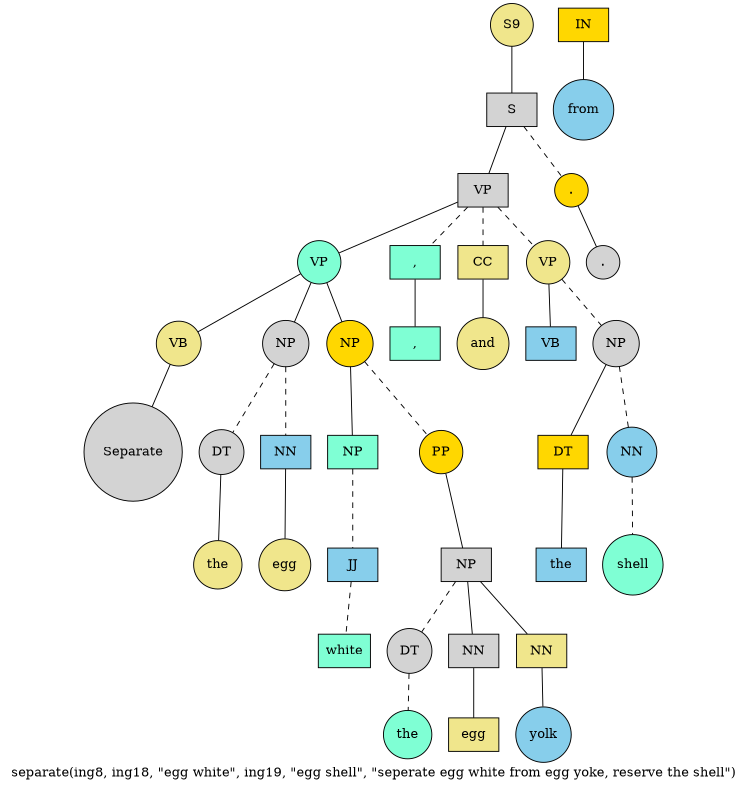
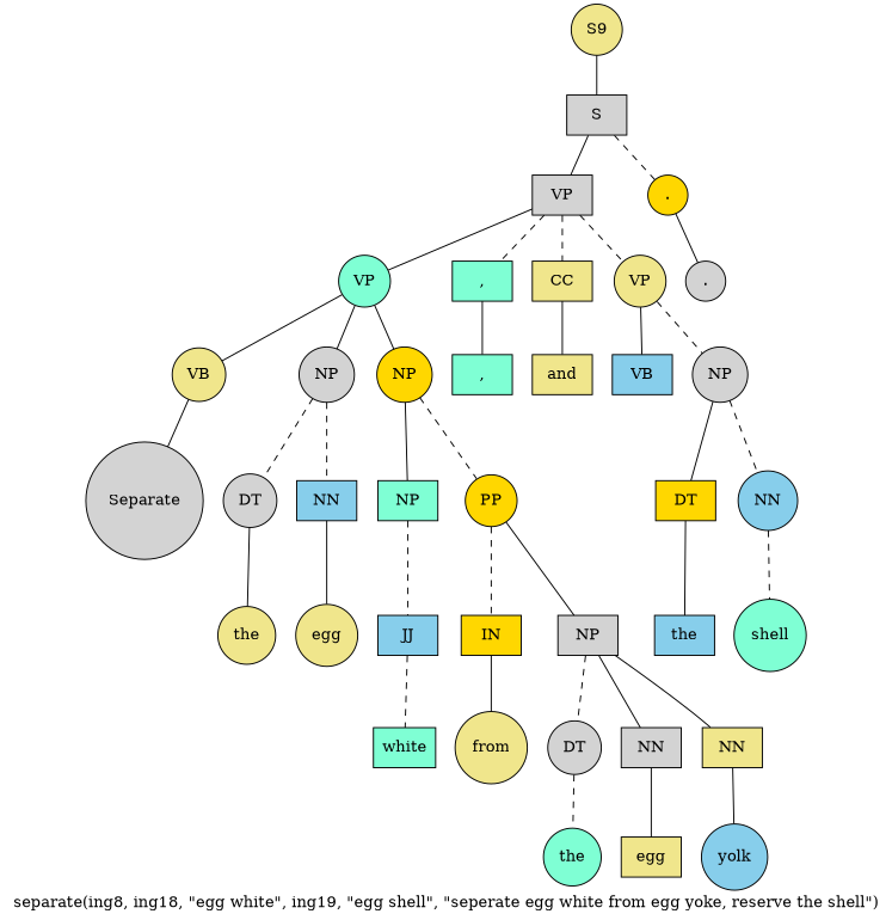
  graph {
    label="separate(ing8, ing18, \"egg white\", ing19, \"egg shell\", \"seperate egg white from egg yoke, reserve the shell\")"
    node [fillcolor=lightgrey shape=circle style=filled]
    edge [style=solid]
    n1 [fillcolor=khaki label=S9]
    n2 [label=S shape=box]
    n3 [label=VP shape=box]
    n4 [fillcolor=gold label="."]
    n5 [fillcolor=aquamarine label=VP]
    n6 [fillcolor=aquamarine label="," shape=box]
    n7 [fillcolor=khaki label=CC shape=box]
    n8 [fillcolor=khaki label=VP]
    n9 [label="."]
    n10 [fillcolor=khaki label=VB]
    n11 [label=NP]
    n12 [fillcolor=gold label=NP]
    n13 [fillcolor=aquamarine label="," shape=box]
-   n14 [fillcolor=khaki label=and]
+   n14 [fillcolor=khaki label=and shape=box]
    n15 [fillcolor=skyblue label=VB shape=box]
    n16 [label=NP]
    n17 [label=Separate]
    n18 [label=DT]
    n19 [fillcolor=skyblue label=NN shape=box]
    n20 [fillcolor=aquamarine label=NP shape=box]
    n21 [fillcolor=gold label=PP]
    n22 [fillcolor=khaki label=the]
    n23 [fillcolor=khaki label=egg]
    n24 [fillcolor=skyblue label=JJ shape=box]
    n25 [fillcolor=gold label=IN shape=box]
    n26 [label=NP shape=box]
    n27 [fillcolor=aquamarine label=white shape=box]
-   n28 [fillcolor=skyblue label=from]
+   n28 [fillcolor=khaki label=from]
    n29 [label=DT]
    n30 [label=NN shape=box]
    n31 [fillcolor=khaki label=NN shape=box]
    n32 [fillcolor=aquamarine label=the]
    n33 [fillcolor=khaki label=egg shape=box]
    n34 [fillcolor=skyblue label=yolk]
    n35 [fillcolor=gold label=DT shape=box]
    n36 [fillcolor=skyblue label=NN]
    n37 [fillcolor=skyblue label=the shape=box]
    n38 [fillcolor=aquamarine label=shell]
    n1 -- n2
    n2 -- n3
    n2 -- n4 [style=dashed]
    n3 -- n5
    n3 -- n6 [style=dashed]
    n3 -- n7 [style=dashed]
    n3 -- n8 [style=dashed]
    n4 -- n9
    n5 -- n10
    n5 -- n11
    n5 -- n12
    n6 -- n13
    n7 -- n14
    n8 -- n15
    n8 -- n16 [style=dashed]
    n10 -- n17
    n11 -- n18 [style=dashed]
    n11 -- n19 [style=dashed]
    n12 -- n20
    n12 -- n21 [style=dashed]
    n16 -- n35
    n16 -- n36 [style=dashed]
    n18 -- n22
    n19 -- n23
    n20 -- n24 [style=dashed]
+   n21 -- n25 [style=dashed]
    n21 -- n26
    n24 -- n27 [style=dashed]
    n25 -- n28
    n26 -- n29 [style=dashed]
    n26 -- n30
    n26 -- n31
    n29 -- n32 [style=dashed]
    n30 -- n33
    n31 -- n34
    n35 -- n37
    n36 -- n38 [style=dashed]
  }
